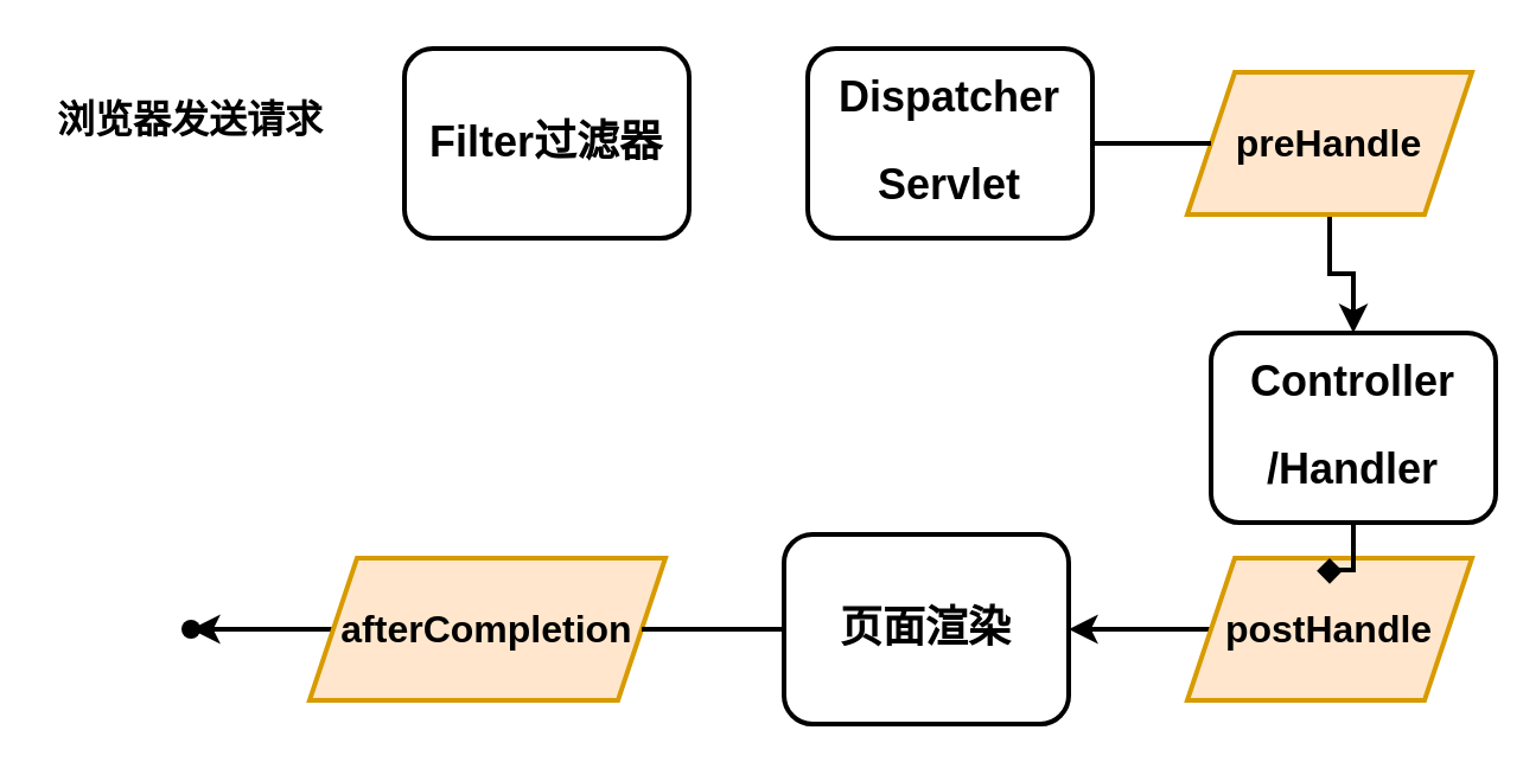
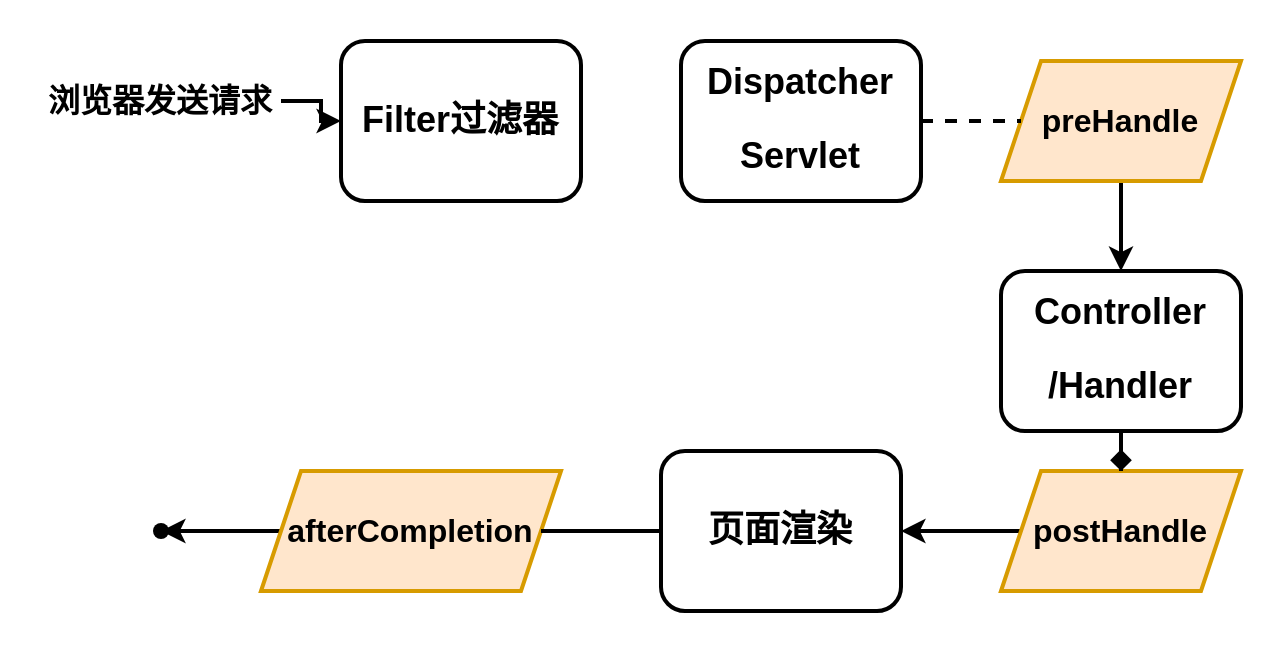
  <mxCell id="0" />
  <mxCell id="1" parent="0" />
  <mxCell id="2" value="&lt;h2&gt;&lt;b&gt;Filter过滤器&lt;/b&gt;&lt;/h2&gt;" style="rounded=1;whiteSpace=wrap;html=1;strokeWidth=2;" parent="1" vertex="1"><mxGeometry x="170" y="20" width="120" height="80" as="geometry" /></mxCell>
+ <mxCell id="3" value="" style="edgeStyle=orthogonalEdgeStyle;rounded=0;orthogonalLoop=1;jettySize=auto;html=1;fontFamily=Helvetica;fontSize=16;verticalAlign=bottom;fontStyle=1;spacing=4;strokeWidth=2;" parent="1" source="4" target="2" edge="1"><mxGeometry relative="1" as="geometry" /></mxCell>
  <mxCell id="4" value="浏览器发送请求" style="text;html=1;strokeColor=none;fillColor=none;align=center;verticalAlign=middle;whiteSpace=wrap;rounded=0;strokeWidth=2;fontFamily=Helvetica;fontStyle=1;fontSize=16;" parent="1" vertex="1"><mxGeometry x="20" y="35" width="120" height="30" as="geometry" /></mxCell>
  <mxCell id="5" value="" style="edgeStyle=orthogonalEdgeStyle;rounded=0;orthogonalLoop=1;jettySize=auto;html=1;fontFamily=Helvetica;fontSize=16;strokeWidth=2;verticalAlign=bottom;startArrow=none;" parent="1" source="10" target="7" edge="1"><mxGeometry relative="1" as="geometry" /></mxCell>
  <mxCell id="6" value="&lt;h2&gt;&lt;b&gt;Dispatcher&lt;/b&gt;&lt;/h2&gt;&lt;h2&gt;&lt;b&gt;Servlet&lt;/b&gt;&lt;/h2&gt;" style="rounded=1;whiteSpace=wrap;html=1;strokeWidth=2;" parent="1" vertex="1"><mxGeometry x="340" y="20" width="120" height="80" as="geometry" /></mxCell>
- <mxCell id="7" value="&lt;h2&gt;Controller&lt;/h2&gt;&lt;h2&gt;/Handler&lt;/h2&gt;" style="rounded=1;whiteSpace=wrap;html=1;strokeWidth=2;" parent="1" vertex="1"><mxGeometry x="510" y="140" width="120" height="80" as="geometry" /></mxCell>
+ <mxCell id="7" value="&lt;h2&gt;Controller&lt;/h2&gt;&lt;h2&gt;/Handler&lt;/h2&gt;" style="rounded=1;whiteSpace=wrap;html=1;strokeWidth=2;" parent="1" vertex="1"><mxGeometry x="500" y="135" width="120" height="80" as="geometry" /></mxCell>
  <mxCell id="8" value="" style="edgeStyle=orthogonalEdgeStyle;rounded=0;orthogonalLoop=1;jettySize=auto;html=1;fontFamily=Helvetica;fontSize=16;strokeWidth=2;verticalAlign=bottom;startArrow=none;" parent="1" source="13" target="12" edge="1"><mxGeometry relative="1" as="geometry" /></mxCell>
  <mxCell id="9" value="&lt;h2&gt;页面渲染&lt;/h2&gt;" style="rounded=1;whiteSpace=wrap;html=1;strokeWidth=2;" parent="1" vertex="1"><mxGeometry x="330" y="225" width="120" height="80" as="geometry" /></mxCell>
  <mxCell id="10" value="&lt;b&gt;preHandle&lt;/b&gt;" style="shape=parallelogram;perimeter=parallelogramPerimeter;whiteSpace=wrap;html=1;fixedSize=1;fontFamily=Helvetica;fontSize=16;strokeWidth=2;fillColor=#ffe6cc;strokeColor=#d79b00;" parent="1" vertex="1"><mxGeometry x="500" y="30" width="120" height="60" as="geometry" /></mxCell>
- <mxCell id="11" value="" style="edgeStyle=orthogonalEdgeStyle;rounded=0;orthogonalLoop=1;jettySize=auto;html=1;fontFamily=Helvetica;fontSize=16;strokeWidth=2;verticalAlign=bottom;endArrow=none;" parent="1" source="6" target="10" edge="1"><mxGeometry relative="1" as="geometry"><mxPoint x="400" y="100" as="sourcePoint" /><mxPoint x="400" y="205" as="targetPoint" /></mxGeometry></mxCell>
+ <mxCell id="11" value="" style="edgeStyle=orthogonalEdgeStyle;rounded=0;orthogonalLoop=1;jettySize=auto;html=1;fontFamily=Helvetica;fontSize=16;strokeWidth=2;verticalAlign=bottom;endArrow=none;dashed=1;" parent="1" source="6" target="10" edge="1"><mxGeometry relative="1" as="geometry"><mxPoint x="400" y="100" as="sourcePoint" /><mxPoint x="400" y="205" as="targetPoint" /></mxGeometry></mxCell>
  <mxCell id="12" value="" style="shape=waypoint;size=6;pointerEvents=1;points=[];fillColor=#ffffff;resizable=0;rotatable=0;perimeter=centerPerimeter;snapToPoint=1;rounded=1;strokeWidth=2;" parent="1" vertex="1"><mxGeometry x="60" y="245" width="40" height="40" as="geometry" /></mxCell>
  <mxCell id="13" value="&lt;b&gt;afterCompletion&lt;/b&gt;" style="shape=parallelogram;perimeter=parallelogramPerimeter;whiteSpace=wrap;html=1;fixedSize=1;fontFamily=Helvetica;fontSize=16;strokeWidth=2;fillColor=#ffe6cc;strokeColor=#d79b00;" parent="1" vertex="1"><mxGeometry x="130" y="235" width="150" height="60" as="geometry" /></mxCell>
  <mxCell id="14" value="" style="edgeStyle=orthogonalEdgeStyle;rounded=0;orthogonalLoop=1;jettySize=auto;html=1;fontFamily=Helvetica;fontSize=16;strokeWidth=2;verticalAlign=bottom;endArrow=none;" parent="1" source="9" target="13" edge="1"><mxGeometry relative="1" as="geometry"><mxPoint x="400" y="465" as="sourcePoint" /><mxPoint x="400" y="585" as="targetPoint" /></mxGeometry></mxCell>
  <mxCell id="15" value="" style="edgeStyle=orthogonalEdgeStyle;rounded=0;orthogonalLoop=1;jettySize=auto;html=1;fontFamily=Helvetica;fontSize=16;strokeWidth=2;verticalAlign=bottom;" parent="1" source="16" target="9" edge="1"><mxGeometry relative="1" as="geometry" /></mxCell>
  <mxCell id="16" value="&lt;b&gt;postHandle&lt;/b&gt;" style="shape=parallelogram;perimeter=parallelogramPerimeter;whiteSpace=wrap;html=1;fixedSize=1;fontFamily=Helvetica;fontSize=16;strokeWidth=2;fillColor=#ffe6cc;strokeColor=#d79b00;" parent="1" vertex="1"><mxGeometry x="500" y="235" width="120" height="60" as="geometry" /></mxCell>
  <mxCell id="17" value="" style="edgeStyle=orthogonalEdgeStyle;rounded=0;orthogonalLoop=1;jettySize=auto;html=1;fontFamily=Helvetica;fontSize=16;strokeWidth=2;verticalAlign=bottom;entryX=0.5;entryY=0;entryDx=0;entryDy=0;endArrow=diamond;" parent="1" source="7" target="16" edge="1"><mxGeometry relative="1" as="geometry"><mxPoint x="560" y="215" as="sourcePoint" /><mxPoint x="560" y="345" as="targetPoint" /></mxGeometry></mxCell>
